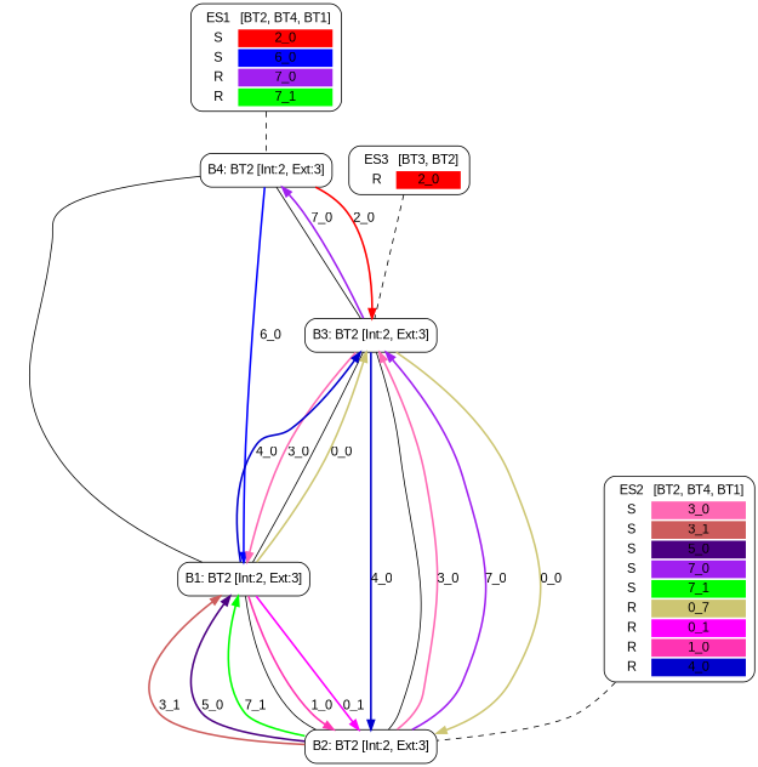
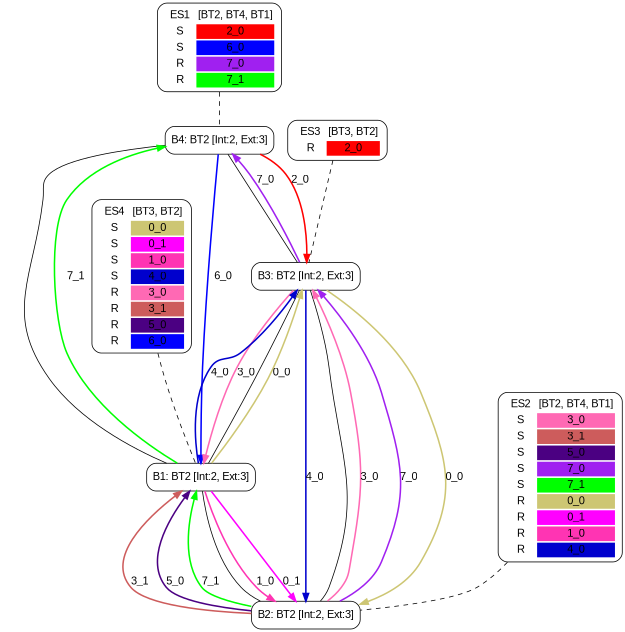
  digraph {
    fontname="Liberation Sans"
    node [shape=box style=rounded fontname="Liberation Sans"]
    edge [style=bold fontname="Liberation Sans"]
    n1 [label=<<TABLE  BORDER="0"><TR> <TD ALIGN="CENTER" BORDER="0"> ES1 </TD> <TD>[BT2, BT4, BT1]</TD> </TR><TR><TD>S</TD><TD BGCOLOR="red">2_0</TD></TR> <TR><TD>S</TD><TD BGCOLOR="blue">6_0</TD></TR> <TR><TD>R</TD><TD BGCOLOR="purple">7_0</TD></TR> <TR><TD>R</TD><TD BGCOLOR="green">7_1</TD></TR> </TABLE>>]
    n2 [label="B4: BT2 [Int:2, Ext:3]"]
-   n3 [label=<<TABLE  BORDER="0"><TR> <TD ALIGN="CENTER" BORDER="0"> ES2 </TD> <TD>[BT2, BT4, BT1]</TD> </TR><TR><TD>S</TD><TD BGCOLOR="hotpink">3_0</TD></TR> <TR><TD>S</TD><TD BGCOLOR="indianred">3_1</TD></TR> <TR><TD>S</TD><TD BGCOLOR="indigo">5_0</TD></TR> <TR><TD>S</TD><TD BGCOLOR="purple">7_0</TD></TR> <TR><TD>S</TD><TD BGCOLOR="green">7_1</TD></TR> <TR><TD>R</TD><TD BGCOLOR="khaki3">0_7</TD></TR> <TR><TD>R</TD><TD BGCOLOR="magenta1">0_1</TD></TR> <TR><TD>R</TD><TD BGCOLOR="maroon1">1_0</TD></TR> <TR><TD>R</TD><TD BGCOLOR="mediumblue">4_0</TD></TR> </TABLE>>]
+   n3 [label=<<TABLE  BORDER="0"><TR> <TD ALIGN="CENTER" BORDER="0"> ES2 </TD> <TD>[BT2, BT4, BT1]</TD> </TR><TR><TD>S</TD><TD BGCOLOR="hotpink">3_0</TD></TR> <TR><TD>S</TD><TD BGCOLOR="indianred">3_1</TD></TR> <TR><TD>S</TD><TD BGCOLOR="indigo">5_0</TD></TR> <TR><TD>S</TD><TD BGCOLOR="purple">7_0</TD></TR> <TR><TD>S</TD><TD BGCOLOR="green">7_1</TD></TR> <TR><TD>R</TD><TD BGCOLOR="khaki3">0_0</TD></TR> <TR><TD>R</TD><TD BGCOLOR="magenta1">0_1</TD></TR> <TR><TD>R</TD><TD BGCOLOR="maroon1">1_0</TD></TR> <TR><TD>R</TD><TD BGCOLOR="mediumblue">4_0</TD></TR> </TABLE>>]
    n4 [label="B2: BT2 [Int:2, Ext:3]"]
    n5 [label=<<TABLE  BORDER="0"><TR> <TD ALIGN="CENTER" BORDER="0"> ES3 </TD> <TD>[BT3, BT2]</TD> </TR><TR><TD>R</TD><TD BGCOLOR="red">2_0</TD></TR> </TABLE>>]
    n6 [label="B3: BT2 [Int:2, Ext:3]"]
+   n7 [label=<<TABLE  BORDER="0"><TR> <TD ALIGN="CENTER" BORDER="0"> ES4 </TD> <TD>[BT3, BT2]</TD> </TR><TR><TD>S</TD><TD BGCOLOR="khaki3">0_0</TD></TR> <TR><TD>S</TD><TD BGCOLOR="magenta1">0_1</TD></TR> <TR><TD>S</TD><TD BGCOLOR="maroon1">1_0</TD></TR> <TR><TD>S</TD><TD BGCOLOR="mediumblue">4_0</TD></TR> <TR><TD>R</TD><TD BGCOLOR="hotpink">3_0</TD></TR> <TR><TD>R</TD><TD BGCOLOR="indianred">3_1</TD></TR> <TR><TD>R</TD><TD BGCOLOR="indigo">5_0</TD></TR> <TR><TD>R</TD><TD BGCOLOR="blue">6_0</TD></TR> </TABLE>>]
    n8 [label="B1: BT2 [Int:2, Ext:3]"]
    n1 -> n2 [arrowhead=none style=dashed]
    n2 -> n6 [color=red label="2_0"]
    n2 -> n8 [color=blue label="6_0"]
    n3 -> n4 [arrowhead=none style=dashed]
    n4 -> n6 [arrowhead=none style=""]
    n4 -> n6 [color=hotpink label="3_0"]
    n4 -> n6 [color=purple label="7_0"]
    n4 -> n8 [color=indianred label="3_1"]
    n4 -> n8 [color=indigo label="5_0"]
    n4 -> n8 [color=green label="7_1"]
    n5 -> n6 [arrowhead=none style=dashed]
    n6 -> n2 [arrowhead=none style=""]
    n6 -> n2 [color=purple label="7_0"]
    n6 -> n4 [color=khaki3 label="0_0"]
    n6 -> n4 [color=mediumblue label="4_0"]
    n6 -> n8 [color=hotpink label="3_0"]
+   n7 -> n8 [arrowhead=none style=dashed]
    n8 -> n2 [arrowhead=none style=""]
+   n8 -> n2 [color=green label="7_1"]
    n8 -> n4 [arrowhead=none style=""]
    n8 -> n4 [color=magenta1 label="0_1"]
    n8 -> n4 [color=maroon1 label="1_0"]
    n8 -> n6 [arrowhead=none style=""]
    n8 -> n6 [color=khaki3 label="0_0"]
    n8 -> n6 [color=mediumblue label="4_0"]
  }
